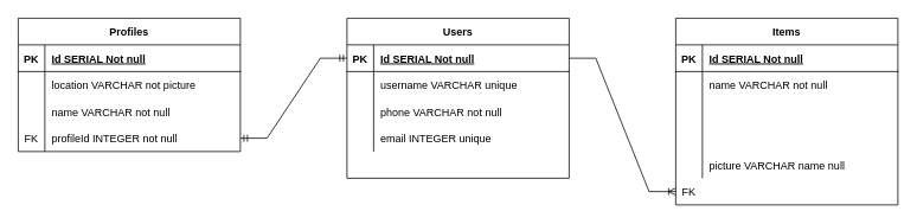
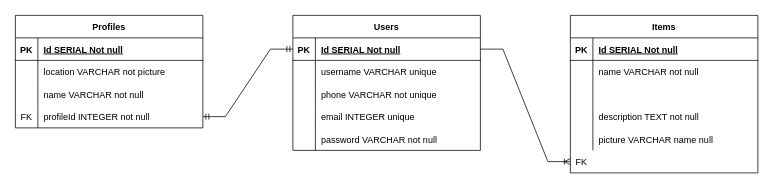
  <mxCell id="0" />
  <mxCell id="1" parent="0" />
  <mxCell id="2" value="Users" style="shape=table;startSize=30;container=1;collapsible=1;childLayout=tableLayout;fixedRows=1;rowLines=0;fontStyle=1;align=center;resizeLast=1;" parent="1" vertex="1"><mxGeometry x="390" y="20" width="250" height="180" as="geometry" /></mxCell>
  <mxCell id="3" value="" style="shape=partialRectangle;collapsible=0;dropTarget=0;pointerEvents=0;fillColor=none;points=[[0,0.5],[1,0.5]];portConstraint=eastwest;top=0;left=0;right=0;bottom=1;" parent="2" vertex="1"><mxGeometry y="30" width="250" height="30" as="geometry" /></mxCell>
  <mxCell id="4" value="PK" style="shape=partialRectangle;overflow=hidden;connectable=0;fillColor=none;top=0;left=0;bottom=0;right=0;fontStyle=1;" parent="3" vertex="1"><mxGeometry width="30" height="30" as="geometry"><mxRectangle width="30" height="30" as="alternateBounds" /></mxGeometry></mxCell>
  <mxCell id="5" value="Id SERIAL Not null" style="shape=partialRectangle;overflow=hidden;connectable=0;fillColor=none;top=0;left=0;bottom=0;right=0;align=left;spacingLeft=6;fontStyle=5;" parent="3" vertex="1"><mxGeometry x="30" width="220" height="30" as="geometry"><mxRectangle width="220" height="30" as="alternateBounds" /></mxGeometry></mxCell>
  <mxCell id="6" value="" style="shape=partialRectangle;collapsible=0;dropTarget=0;pointerEvents=0;fillColor=none;points=[[0,0.5],[1,0.5]];portConstraint=eastwest;top=0;left=0;right=0;bottom=0;" parent="2" vertex="1"><mxGeometry y="60" width="250" height="30" as="geometry" /></mxCell>
  <mxCell id="7" value="" style="shape=partialRectangle;overflow=hidden;connectable=0;fillColor=none;top=0;left=0;bottom=0;right=0;" parent="6" vertex="1"><mxGeometry width="30" height="30" as="geometry"><mxRectangle width="30" height="30" as="alternateBounds" /></mxGeometry></mxCell>
  <mxCell id="8" value="username VARCHAR unique" style="shape=partialRectangle;overflow=hidden;connectable=0;fillColor=none;top=0;left=0;bottom=0;right=0;align=left;spacingLeft=6;" parent="6" vertex="1"><mxGeometry x="30" width="220" height="30" as="geometry"><mxRectangle width="220" height="30" as="alternateBounds" /></mxGeometry></mxCell>
  <mxCell id="9" value="" style="shape=partialRectangle;collapsible=0;dropTarget=0;pointerEvents=0;fillColor=none;points=[[0,0.5],[1,0.5]];portConstraint=eastwest;top=0;left=0;right=0;bottom=0;" parent="2" vertex="1"><mxGeometry y="90" width="250" height="30" as="geometry" /></mxCell>
  <mxCell id="10" value="" style="shape=partialRectangle;overflow=hidden;connectable=0;fillColor=none;top=0;left=0;bottom=0;right=0;" parent="9" vertex="1"><mxGeometry width="30" height="30" as="geometry"><mxRectangle width="30" height="30" as="alternateBounds" /></mxGeometry></mxCell>
- <mxCell id="11" value="phone VARCHAR not null" style="shape=partialRectangle;overflow=hidden;connectable=0;fillColor=none;top=0;left=0;bottom=0;right=0;align=left;spacingLeft=6;" parent="9" vertex="1"><mxGeometry x="30" width="220" height="30" as="geometry"><mxRectangle width="220" height="30" as="alternateBounds" /></mxGeometry></mxCell>
+ <mxCell id="11" value="phone VARCHAR not unique" style="shape=partialRectangle;overflow=hidden;connectable=0;fillColor=none;top=0;left=0;bottom=0;right=0;align=left;spacingLeft=6;" parent="9" vertex="1"><mxGeometry x="30" width="220" height="30" as="geometry"><mxRectangle width="220" height="30" as="alternateBounds" /></mxGeometry></mxCell>
  <mxCell id="12" value="" style="shape=partialRectangle;collapsible=0;dropTarget=0;pointerEvents=0;fillColor=none;points=[[0,0.5],[1,0.5]];portConstraint=eastwest;top=0;left=0;right=0;bottom=0;" parent="2" vertex="1"><mxGeometry y="120" width="250" height="30" as="geometry" /></mxCell>
  <mxCell id="13" value="" style="shape=partialRectangle;overflow=hidden;connectable=0;fillColor=none;top=0;left=0;bottom=0;right=0;" parent="12" vertex="1"><mxGeometry width="30" height="30" as="geometry"><mxRectangle width="30" height="30" as="alternateBounds" /></mxGeometry></mxCell>
  <mxCell id="14" value="email INTEGER unique" style="shape=partialRectangle;overflow=hidden;connectable=0;fillColor=none;top=0;left=0;bottom=0;right=0;align=left;spacingLeft=6;" parent="12" vertex="1"><mxGeometry x="30" width="220" height="30" as="geometry"><mxRectangle width="220" height="30" as="alternateBounds" /></mxGeometry></mxCell>
  <mxCell id="15" value="" style="shape=partialRectangle;collapsible=0;dropTarget=0;pointerEvents=0;fillColor=none;points=[[0,0.5],[1,0.5]];portConstraint=eastwest;top=0;left=0;right=0;bottom=0;" parent="2" vertex="1"><mxGeometry y="150" width="250" height="30" as="geometry" /></mxCell>
  <mxCell id="16" value="" style="shape=partialRectangle;overflow=hidden;connectable=0;fillColor=none;top=0;left=0;bottom=0;right=0;" parent="15" vertex="1"><mxGeometry width="30" height="30" as="geometry"><mxRectangle width="30" height="30" as="alternateBounds" /></mxGeometry></mxCell>
+ <mxCell id="17" value="password VARCHAR not null" style="shape=partialRectangle;overflow=hidden;connectable=0;fillColor=none;top=0;left=0;bottom=0;right=0;align=left;spacingLeft=6;" parent="15" vertex="1"><mxGeometry x="30" width="220" height="30" as="geometry"><mxRectangle width="220" height="30" as="alternateBounds" /></mxGeometry></mxCell>
  <mxCell id="18" value="Profiles" style="shape=table;startSize=30;container=1;collapsible=1;childLayout=tableLayout;fixedRows=1;rowLines=0;fontStyle=1;align=center;resizeLast=1;" parent="1" vertex="1"><mxGeometry x="20" y="20" width="250" height="150" as="geometry" /></mxCell>
  <mxCell id="19" value="" style="shape=partialRectangle;collapsible=0;dropTarget=0;pointerEvents=0;fillColor=none;points=[[0,0.5],[1,0.5]];portConstraint=eastwest;top=0;left=0;right=0;bottom=1;" parent="18" vertex="1"><mxGeometry y="30" width="250" height="30" as="geometry" /></mxCell>
  <mxCell id="20" value="PK" style="shape=partialRectangle;overflow=hidden;connectable=0;fillColor=none;top=0;left=0;bottom=0;right=0;fontStyle=1;" parent="19" vertex="1"><mxGeometry width="30" height="30" as="geometry"><mxRectangle width="30" height="30" as="alternateBounds" /></mxGeometry></mxCell>
  <mxCell id="21" value="Id SERIAL Not null" style="shape=partialRectangle;overflow=hidden;connectable=0;fillColor=none;top=0;left=0;bottom=0;right=0;align=left;spacingLeft=6;fontStyle=5;" parent="19" vertex="1"><mxGeometry x="30" width="220" height="30" as="geometry"><mxRectangle width="220" height="30" as="alternateBounds" /></mxGeometry></mxCell>
  <mxCell id="22" value="" style="shape=partialRectangle;collapsible=0;dropTarget=0;pointerEvents=0;fillColor=none;points=[[0,0.5],[1,0.5]];portConstraint=eastwest;top=0;left=0;right=0;bottom=0;" parent="18" vertex="1"><mxGeometry y="60" width="250" height="30" as="geometry" /></mxCell>
  <mxCell id="23" value="" style="shape=partialRectangle;overflow=hidden;connectable=0;fillColor=none;top=0;left=0;bottom=0;right=0;" parent="22" vertex="1"><mxGeometry width="30" height="30" as="geometry"><mxRectangle width="30" height="30" as="alternateBounds" /></mxGeometry></mxCell>
  <mxCell id="24" value="location VARCHAR not picture" style="shape=partialRectangle;overflow=hidden;connectable=0;fillColor=none;top=0;left=0;bottom=0;right=0;align=left;spacingLeft=6;" parent="22" vertex="1"><mxGeometry x="30" width="220" height="30" as="geometry"><mxRectangle width="220" height="30" as="alternateBounds" /></mxGeometry></mxCell>
  <mxCell id="25" value="" style="shape=partialRectangle;collapsible=0;dropTarget=0;pointerEvents=0;fillColor=none;points=[[0,0.5],[1,0.5]];portConstraint=eastwest;top=0;left=0;right=0;bottom=0;" parent="18" vertex="1"><mxGeometry y="90" width="250" height="30" as="geometry" /></mxCell>
  <mxCell id="26" value="" style="shape=partialRectangle;overflow=hidden;connectable=0;fillColor=none;top=0;left=0;bottom=0;right=0;" parent="25" vertex="1"><mxGeometry width="30" height="30" as="geometry"><mxRectangle width="30" height="30" as="alternateBounds" /></mxGeometry></mxCell>
  <mxCell id="27" value="name VARCHAR not null" style="shape=partialRectangle;overflow=hidden;connectable=0;fillColor=none;top=0;left=0;bottom=0;right=0;align=left;spacingLeft=6;" parent="25" vertex="1"><mxGeometry x="30" width="220" height="30" as="geometry"><mxRectangle width="220" height="30" as="alternateBounds" /></mxGeometry></mxCell>
  <mxCell id="28" value="" style="shape=partialRectangle;collapsible=0;dropTarget=0;pointerEvents=0;fillColor=none;points=[[0,0.5],[1,0.5]];portConstraint=eastwest;top=0;left=0;right=0;bottom=0;" parent="18" vertex="1"><mxGeometry y="120" width="250" height="30" as="geometry" /></mxCell>
  <mxCell id="29" value="FK" style="shape=partialRectangle;overflow=hidden;connectable=0;fillColor=none;top=0;left=0;bottom=0;right=0;" parent="28" vertex="1"><mxGeometry width="30" height="30" as="geometry"><mxRectangle width="30" height="30" as="alternateBounds" /></mxGeometry></mxCell>
  <mxCell id="30" value="profileId INTEGER not null" style="shape=partialRectangle;overflow=hidden;connectable=0;fillColor=none;top=0;left=0;bottom=0;right=0;align=left;spacingLeft=6;" parent="28" vertex="1"><mxGeometry x="30" width="220" height="30" as="geometry"><mxRectangle width="220" height="30" as="alternateBounds" /></mxGeometry></mxCell>
  <mxCell id="31" value="Items" style="shape=table;startSize=30;container=1;collapsible=1;childLayout=tableLayout;fixedRows=1;rowLines=0;fontStyle=1;align=center;resizeLast=1;" parent="1" vertex="1"><mxGeometry x="760" y="20" width="250" height="210" as="geometry" /></mxCell>
  <mxCell id="32" value="" style="shape=partialRectangle;collapsible=0;dropTarget=0;pointerEvents=0;fillColor=none;points=[[0,0.5],[1,0.5]];portConstraint=eastwest;top=0;left=0;right=0;bottom=1;" parent="31" vertex="1"><mxGeometry y="30" width="250" height="30" as="geometry" /></mxCell>
  <mxCell id="33" value="PK" style="shape=partialRectangle;overflow=hidden;connectable=0;fillColor=none;top=0;left=0;bottom=0;right=0;fontStyle=1;" parent="32" vertex="1"><mxGeometry width="30" height="30" as="geometry"><mxRectangle width="30" height="30" as="alternateBounds" /></mxGeometry></mxCell>
  <mxCell id="34" value="Id SERIAL Not null" style="shape=partialRectangle;overflow=hidden;connectable=0;fillColor=none;top=0;left=0;bottom=0;right=0;align=left;spacingLeft=6;fontStyle=5;" parent="32" vertex="1"><mxGeometry x="30" width="220" height="30" as="geometry"><mxRectangle width="220" height="30" as="alternateBounds" /></mxGeometry></mxCell>
  <mxCell id="35" value="" style="shape=partialRectangle;collapsible=0;dropTarget=0;pointerEvents=0;fillColor=none;points=[[0,0.5],[1,0.5]];portConstraint=eastwest;top=0;left=0;right=0;bottom=0;" parent="31" vertex="1"><mxGeometry y="60" width="250" height="30" as="geometry" /></mxCell>
  <mxCell id="36" value="" style="shape=partialRectangle;overflow=hidden;connectable=0;fillColor=none;top=0;left=0;bottom=0;right=0;" parent="35" vertex="1"><mxGeometry width="30" height="30" as="geometry"><mxRectangle width="30" height="30" as="alternateBounds" /></mxGeometry></mxCell>
  <mxCell id="37" value="name VARCHAR not null" style="shape=partialRectangle;overflow=hidden;connectable=0;fillColor=none;top=0;left=0;bottom=0;right=0;align=left;spacingLeft=6;" parent="35" vertex="1"><mxGeometry x="30" width="220" height="30" as="geometry"><mxRectangle width="220" height="30" as="alternateBounds" /></mxGeometry></mxCell>
  <mxCell id="38" value="" style="shape=partialRectangle;collapsible=0;dropTarget=0;pointerEvents=0;fillColor=none;points=[[0,0.5],[1,0.5]];portConstraint=eastwest;top=0;left=0;right=0;bottom=0;" parent="31" vertex="1"><mxGeometry y="90" width="250" height="30" as="geometry" /></mxCell>
  <mxCell id="39" value="" style="shape=partialRectangle;overflow=hidden;connectable=0;fillColor=none;top=0;left=0;bottom=0;right=0;" parent="38" vertex="1"><mxGeometry width="30" height="30" as="geometry"><mxRectangle width="30" height="30" as="alternateBounds" /></mxGeometry></mxCell>
  <mxCell id="40" value="" style="shape=partialRectangle;collapsible=0;dropTarget=0;pointerEvents=0;fillColor=none;points=[[0,0.5],[1,0.5]];portConstraint=eastwest;top=0;left=0;right=0;bottom=0;" parent="31" vertex="1"><mxGeometry y="120" width="250" height="30" as="geometry" /></mxCell>
  <mxCell id="41" value="" style="shape=partialRectangle;overflow=hidden;connectable=0;fillColor=none;top=0;left=0;bottom=0;right=0;" parent="40" vertex="1"><mxGeometry width="30" height="30" as="geometry"><mxRectangle width="30" height="30" as="alternateBounds" /></mxGeometry></mxCell>
+ <mxCell id="42" value="description TEXT not null" style="shape=partialRectangle;overflow=hidden;connectable=0;fillColor=none;top=0;left=0;bottom=0;right=0;align=left;spacingLeft=6;" parent="40" vertex="1"><mxGeometry x="30" width="220" height="30" as="geometry"><mxRectangle width="220" height="30" as="alternateBounds" /></mxGeometry></mxCell>
  <mxCell id="43" value="" style="shape=partialRectangle;collapsible=0;dropTarget=0;pointerEvents=0;fillColor=none;points=[[0,0.5],[1,0.5]];portConstraint=eastwest;top=0;left=0;right=0;bottom=0;" parent="31" vertex="1"><mxGeometry y="150" width="250" height="30" as="geometry" /></mxCell>
  <mxCell id="44" value="" style="shape=partialRectangle;overflow=hidden;connectable=0;fillColor=none;top=0;left=0;bottom=0;right=0;" parent="43" vertex="1"><mxGeometry width="30" height="30" as="geometry"><mxRectangle width="30" height="30" as="alternateBounds" /></mxGeometry></mxCell>
  <mxCell id="45" value="picture VARCHAR name null" style="shape=partialRectangle;overflow=hidden;connectable=0;fillColor=none;top=0;left=0;bottom=0;right=0;align=left;spacingLeft=6;" parent="43" vertex="1"><mxGeometry x="30" width="220" height="30" as="geometry"><mxRectangle width="220" height="30" as="alternateBounds" /></mxGeometry></mxCell>
  <mxCell id="46" value="" style="shape=partialRectangle;collapsible=0;dropTarget=0;pointerEvents=0;fillColor=none;points=[[0,0.5],[1,0.5]];portConstraint=eastwest;top=0;left=0;right=0;bottom=0;" parent="31" vertex="1"><mxGeometry y="180" width="250" height="30" as="geometry" /></mxCell>
  <mxCell id="47" value="FK" style="shape=partialRectangle;overflow=hidden;connectable=0;fillColor=none;top=0;left=0;bottom=0;right=0;" parent="46" vertex="1"><mxGeometry width="30" height="30" as="geometry"><mxRectangle width="30" height="30" as="alternateBounds" /></mxGeometry></mxCell>
  <mxCell id="48" value="" style="edgeStyle=entityRelationEdgeStyle;fontSize=12;html=1;endArrow=ERoneToMany;rounded=0;entryX=0;entryY=0.5;entryDx=0;entryDy=0;exitX=1;exitY=0.5;exitDx=0;exitDy=0;" parent="1" source="3" target="46" edge="1"><mxGeometry width="100" height="100" relative="1" as="geometry"><mxPoint x="600" y="300" as="sourcePoint" /><mxPoint x="700" y="200" as="targetPoint" /></mxGeometry></mxCell>
  <mxCell id="49" value="" style="edgeStyle=entityRelationEdgeStyle;fontSize=12;html=1;endArrow=ERmandOne;startArrow=ERmandOne;rounded=0;exitX=1;exitY=0.5;exitDx=0;exitDy=0;entryX=0;entryY=0.5;entryDx=0;entryDy=0;" parent="1" source="28" target="3" edge="1"><mxGeometry width="100" height="100" relative="1" as="geometry"><mxPoint x="310" y="360" as="sourcePoint" /><mxPoint x="410" y="260" as="targetPoint" /></mxGeometry></mxCell>
